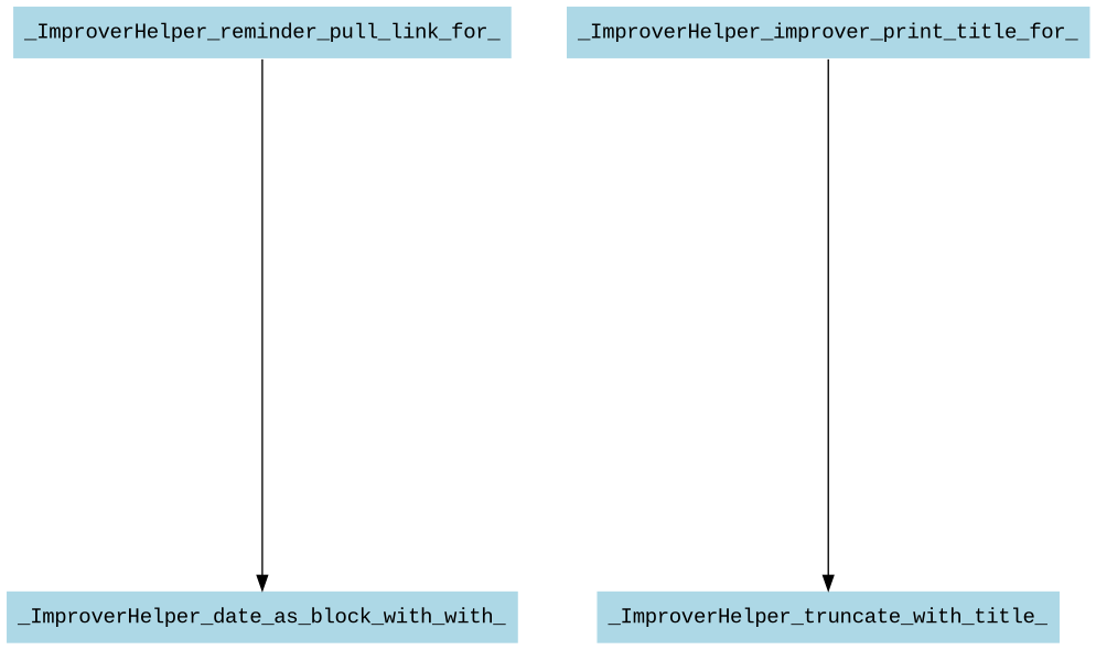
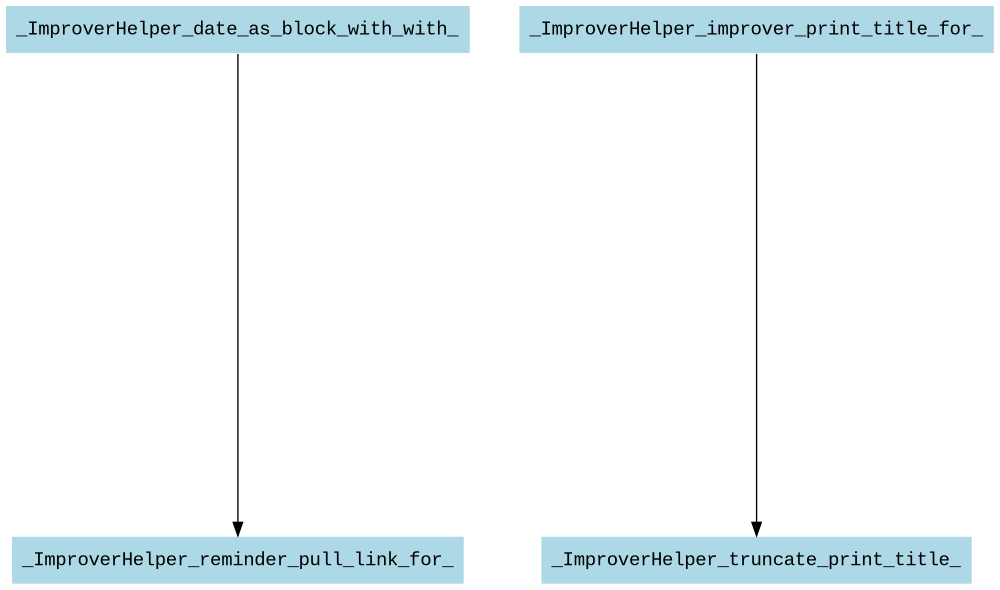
  digraph {
    fontname="Liberation Mono"
    nodesep=0.5
    ranksep=5
    node [color=white fillcolor=lightblue fontname="Liberation Mono" shape=box style=filled]
    edge [fontname="Liberation Mono"]
    n1 [label=_ImproverHelper_date_as_block_with_with_]
    _ImproverHelper_reminder_pull_link_for_
    _ImproverHelper_improver_print_title_for_
-   _ImproverHelper_truncate_print_title_ [label=_ImproverHelper_truncate_with_title_]
-   _ImproverHelper_reminder_pull_link_for_ -> n1
+   _ImproverHelper_truncate_print_title_
+   n1 -> _ImproverHelper_reminder_pull_link_for_
    _ImproverHelper_improver_print_title_for_ -> _ImproverHelper_truncate_print_title_
  }
